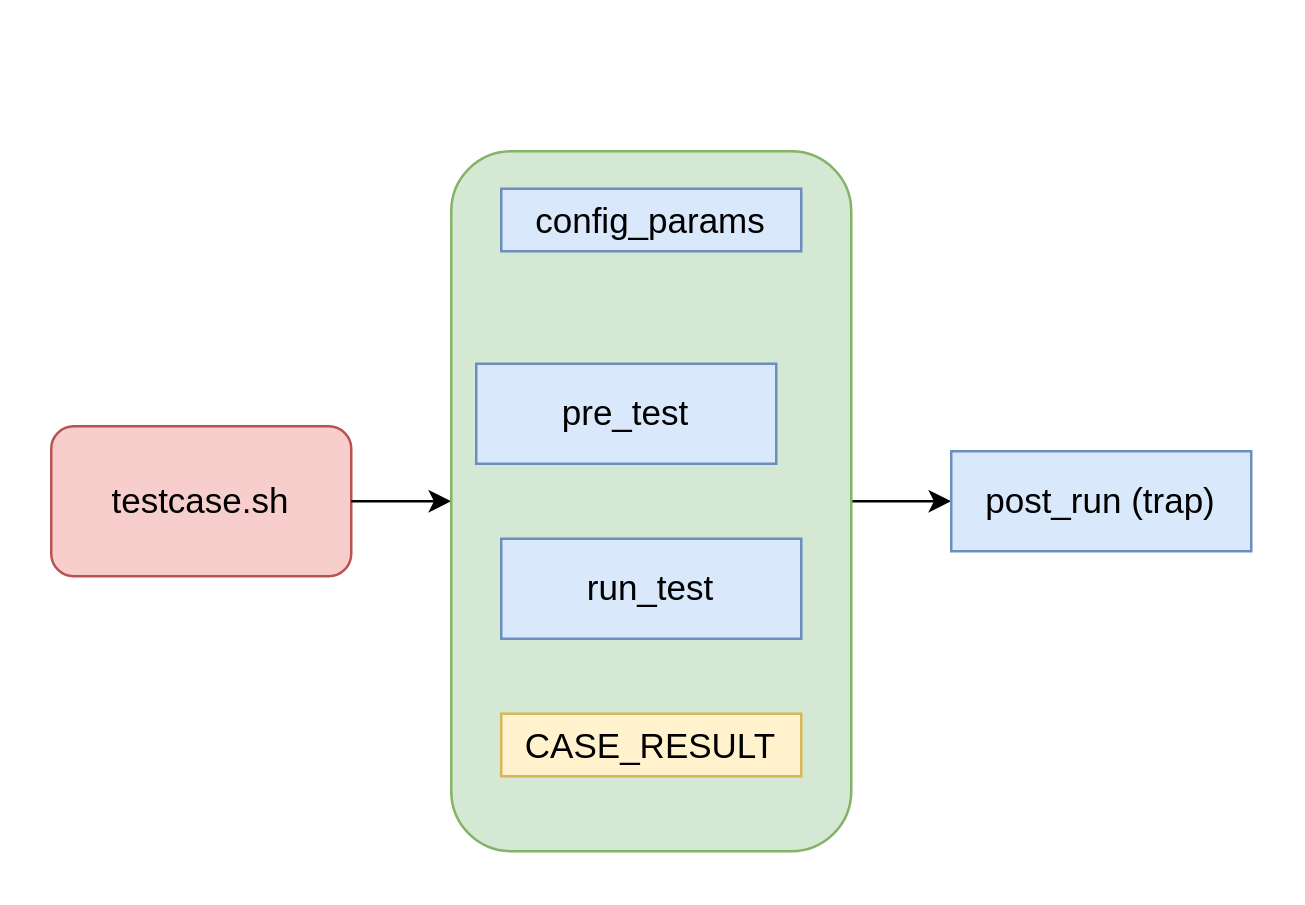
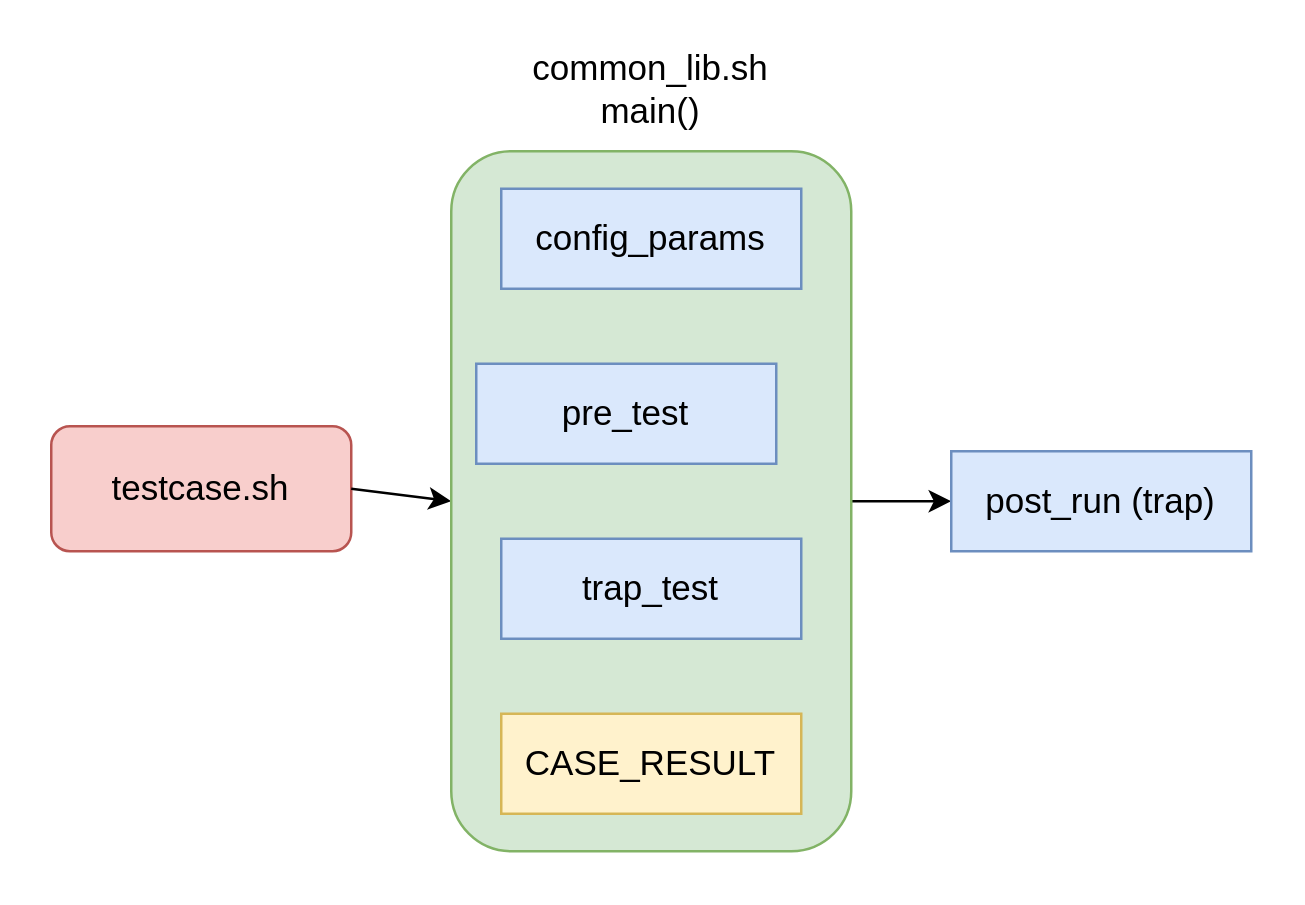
  <mxCell id="0" />
  <mxCell id="1" parent="0" />
- <mxCell id="2" value="&lt;font style=&quot;font-size: 14px;&quot;&gt;testcase.sh&lt;/font&gt;" style="rounded=1;whiteSpace=wrap;html=1;fillColor=#f8cecc;strokeColor=#b85450;" vertex="1" parent="1"><mxGeometry x="20" y="170" width="120" height="60" as="geometry" /></mxCell>
+ <mxCell id="2" value="&lt;font style=&quot;font-size: 14px;&quot;&gt;testcase.sh&lt;/font&gt;" style="rounded=1;whiteSpace=wrap;html=1;fillColor=#f8cecc;strokeColor=#b85450;" vertex="1" parent="1"><mxGeometry x="20" y="170" width="120" height="50" as="geometry" /></mxCell>
  <mxCell id="3" value="" style="endArrow=classic;html=1;rounded=0;fontSize=14;exitX=1;exitY=0.5;exitDx=0;exitDy=0;entryX=0;entryY=0.5;entryDx=0;entryDy=0;" edge="1" parent="1" source="2" target="5"><mxGeometry width="50" height="50" relative="1" as="geometry"><mxPoint x="190" y="240" as="sourcePoint" /><mxPoint x="200" y="200" as="targetPoint" /></mxGeometry></mxCell>
  <mxCell id="4" style="edgeStyle=orthogonalEdgeStyle;rounded=0;orthogonalLoop=1;jettySize=auto;html=1;exitX=1;exitY=0.5;exitDx=0;exitDy=0;entryX=0;entryY=0.5;entryDx=0;entryDy=0;fontSize=14;" edge="1" parent="1" source="5" target="11"><mxGeometry relative="1" as="geometry" /></mxCell>
  <mxCell id="5" value="" style="rounded=1;whiteSpace=wrap;html=1;fontSize=14;fillColor=#d5e8d4;strokeColor=#82b366;" vertex="1" parent="1"><mxGeometry x="180" y="60" width="160" height="280" as="geometry" /></mxCell>
- <mxCell id="7" value="config_params" style="rounded=0;whiteSpace=wrap;html=1;fontSize=14;fillColor=#dae8fc;strokeColor=#6c8ebf;" vertex="1" parent="1"><mxGeometry x="200" y="75" width="120" height="25" as="geometry" /></mxCell>
+ <mxCell id="6" value="common_lib.sh&lt;br&gt;main()" style="text;html=1;strokeColor=none;fillColor=none;align=center;verticalAlign=middle;whiteSpace=wrap;rounded=0;fontSize=14;" vertex="1" parent="1"><mxGeometry x="210" y="20" width="100" height="30" as="geometry" /></mxCell>
+ <mxCell id="7" value="config_params" style="rounded=0;whiteSpace=wrap;html=1;fontSize=14;fillColor=#dae8fc;strokeColor=#6c8ebf;" vertex="1" parent="1"><mxGeometry x="200" y="75" width="120" height="40" as="geometry" /></mxCell>
  <mxCell id="8" value="pre_test" style="rounded=0;whiteSpace=wrap;html=1;fontSize=14;fillColor=#dae8fc;strokeColor=#6c8ebf;" vertex="1" parent="1"><mxGeometry x="190" y="145" width="120" height="40" as="geometry" /></mxCell>
- <mxCell id="9" value="run_test" style="rounded=0;whiteSpace=wrap;html=1;fontSize=14;fillColor=#dae8fc;strokeColor=#6c8ebf;" vertex="1" parent="1"><mxGeometry x="200" y="215" width="120" height="40" as="geometry" /></mxCell>
- <mxCell id="10" value="CASE_RESULT" style="rounded=0;whiteSpace=wrap;html=1;fontSize=14;fillColor=#fff2cc;strokeColor=#d6b656;" vertex="1" parent="1"><mxGeometry x="200" y="285" width="120" height="25" as="geometry" /></mxCell>
+ <mxCell id="9" value="trap_test" style="rounded=0;whiteSpace=wrap;html=1;fontSize=14;fillColor=#dae8fc;strokeColor=#6c8ebf;" vertex="1" parent="1"><mxGeometry x="200" y="215" width="120" height="40" as="geometry" /></mxCell>
+ <mxCell id="10" value="CASE_RESULT" style="rounded=0;whiteSpace=wrap;html=1;fontSize=14;fillColor=#fff2cc;strokeColor=#d6b656;" vertex="1" parent="1"><mxGeometry x="200" y="285" width="120" height="40" as="geometry" /></mxCell>
  <mxCell id="11" value="post_run (trap)" style="rounded=0;whiteSpace=wrap;html=1;fontSize=14;fillColor=#dae8fc;strokeColor=#6c8ebf;" vertex="1" parent="1"><mxGeometry x="380" y="180" width="120" height="40" as="geometry" /></mxCell>
